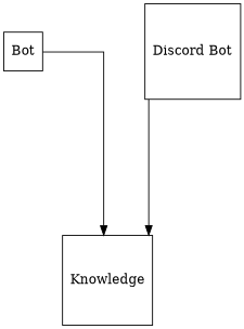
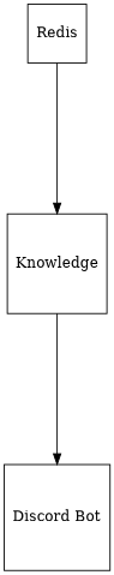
  digraph {
    nodesep=1.5
    rankdir=TB
    ranksep=2.0
    splines=ortho
    node [shape=square]
-   Redis [label=Bot]
+   Redis
    Knowledge
    "Discord Bot"
    Redis -> Knowledge
-   "Discord Bot" -> Knowledge
+   Knowledge -> "Discord Bot"
  }
